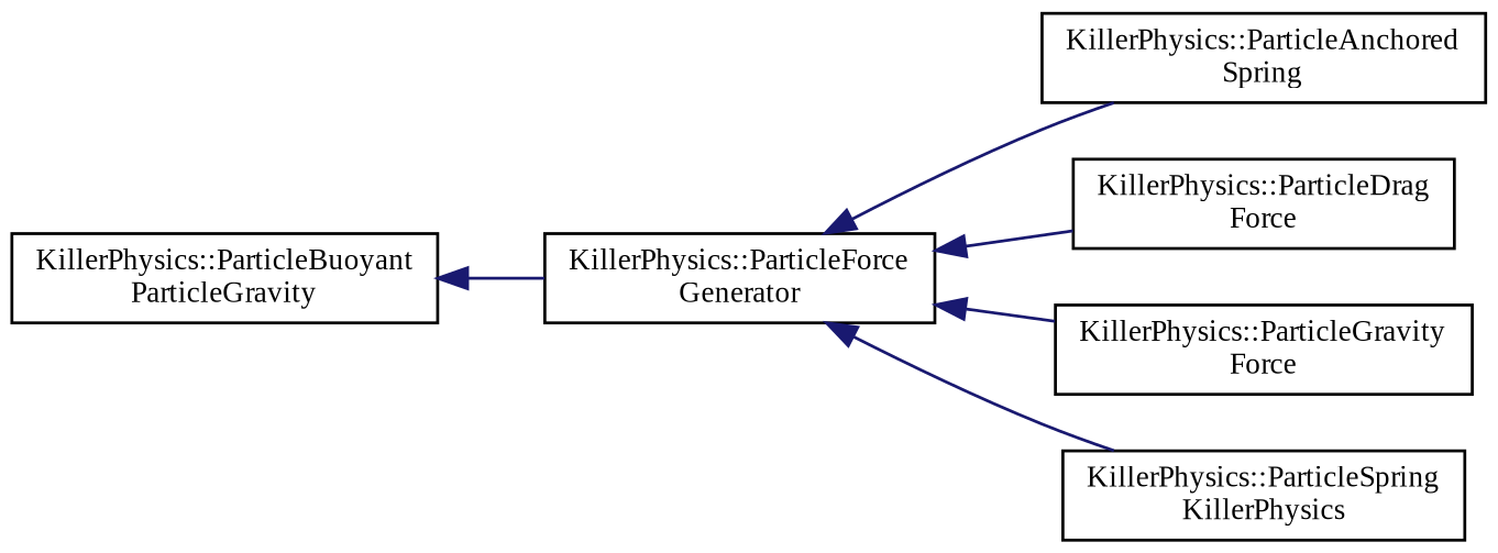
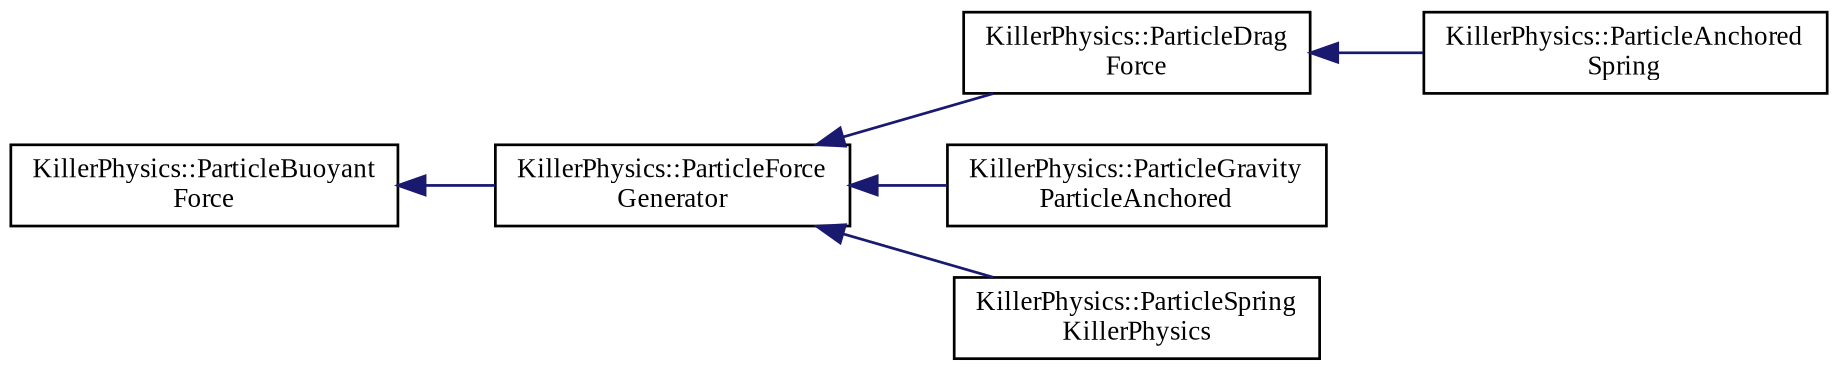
  digraph {
    fontname="Liberation Serif"
    rankdir=LR
    node [color=black fillcolor=white fontname="Liberation Serif" fontsize=10 shape=record style=filled]
    edge [color=midnightblue dir=back fontname="Liberation Serif" fontsize=10 labelfontname=Helvetica labelfontsize=10 style=solid]
    n1 [height=0.2 label="KillerPhysics::ParticleForce\lGenerator" width=0.4]
    n2 [height=0.2 label="KillerPhysics::ParticleAnchored\lSpring" width=0.4]
    n3 [height=0.2 label="KillerPhysics::ParticleDrag\lForce" width=0.4]
-   n4 [height=0.2 label="KillerPhysics::ParticleGravity\lForce" width=0.4]
+   n4 [height=0.2 label="KillerPhysics::ParticleGravity\lParticleAnchored" width=0.4]
    n5 [height=0.2 label="KillerPhysics::ParticleSpring\lKillerPhysics" width=0.4]
-   n6 [height=0.2 label="KillerPhysics::ParticleBuoyant\lParticleGravity" width=0.4]
-   n1 -> n2
+   n6 [height=0.2 label="KillerPhysics::ParticleBuoyant\lForce" width=0.4]
+   n3 -> n2
    n1 -> n3
    n1 -> n4
    n1 -> n5
    n6 -> n1
  }
